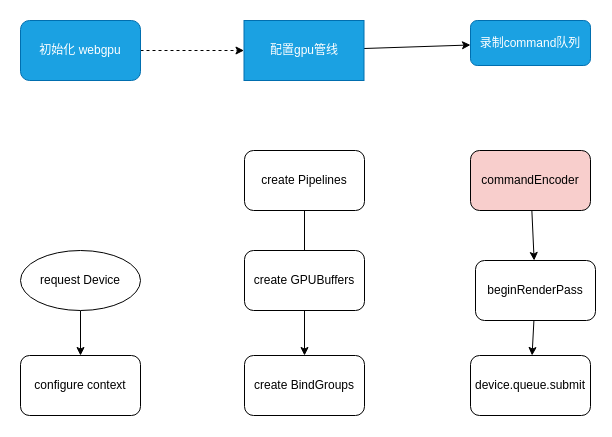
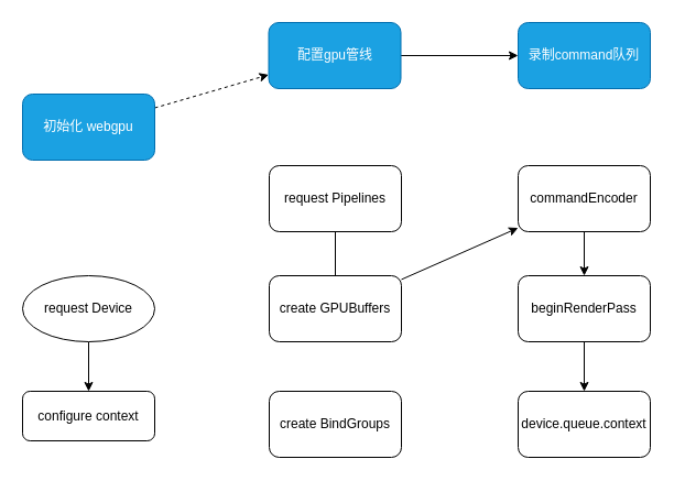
  <mxCell id="0" />
  <mxCell id="1" parent="0" />
  <mxCell id="2" value="" style="edgeStyle=none;html=1;dashed=1;" parent="1" source="3" target="5" edge="1"><mxGeometry relative="1" as="geometry" /></mxCell>
- <mxCell id="3" value="初始化 webgpu" style="rounded=1;whiteSpace=wrap;html=1;fillColor=#1ba1e2;fontColor=#ffffff;strokeColor=#006EAF;" parent="1" vertex="1"><mxGeometry x="20" y="20" width="120" height="60" as="geometry" /></mxCell>
+ <mxCell id="3" value="初始化 webgpu" style="rounded=1;whiteSpace=wrap;html=1;fillColor=#1ba1e2;fontColor=#ffffff;strokeColor=#006EAF;" parent="1" vertex="1"><mxGeometry x="20" y="85" width="120" height="60" as="geometry" /></mxCell>
  <mxCell id="4" value="" style="edgeStyle=none;html=1;" parent="1" source="5" target="6" edge="1"><mxGeometry relative="1" as="geometry" /></mxCell>
- <mxCell id="5" value="配置gpu管线" style="whiteSpace=wrap;html=1;fillColor=#1ba1e2;fontColor=#ffffff;strokeColor=#006EAF;rounded=0;" parent="1" vertex="1"><mxGeometry x="243.5" y="20" width="120" height="60" as="geometry" /></mxCell>
- <mxCell id="6" value="录制command队列" style="rounded=1;whiteSpace=wrap;html=1;fillColor=#1ba1e2;fontColor=#ffffff;strokeColor=#006EAF;" parent="1" vertex="1"><mxGeometry x="470" y="20" width="120" height="45" as="geometry" /></mxCell>
+ <mxCell id="5" value="配置gpu管线" style="rounded=1;whiteSpace=wrap;html=1;fillColor=#1ba1e2;fontColor=#ffffff;strokeColor=#006EAF;" parent="1" vertex="1"><mxGeometry x="243.5" y="20" width="120" height="60" as="geometry" /></mxCell>
+ <mxCell id="6" value="录制command队列" style="rounded=1;whiteSpace=wrap;html=1;fillColor=#1ba1e2;fontColor=#ffffff;strokeColor=#006EAF;" parent="1" vertex="1"><mxGeometry x="470" y="20" width="120" height="60" as="geometry" /></mxCell>
  <mxCell id="7" value="" style="edgeStyle=none;html=1;" parent="1" source="8" target="9" edge="1"><mxGeometry relative="1" as="geometry" /></mxCell>
  <mxCell id="8" value="request Device" style="ellipse;whiteSpace=wrap;html=1;" parent="1" vertex="1"><mxGeometry x="20" y="250" width="120" height="60" as="geometry" /></mxCell>
- <mxCell id="9" value="configure context" style="rounded=1;whiteSpace=wrap;html=1;" parent="1" vertex="1"><mxGeometry x="20" y="355" width="120" height="60" as="geometry" /></mxCell>
+ <mxCell id="9" value="configure context" style="rounded=1;whiteSpace=wrap;html=1;" parent="1" vertex="1"><mxGeometry x="20" y="355" width="120" height="45" as="geometry" /></mxCell>
  <mxCell id="10" value="" style="edgeStyle=none;html=1;endArrow=none;" parent="1" source="11" target="13" edge="1"><mxGeometry relative="1" as="geometry" /></mxCell>
- <mxCell id="11" value="create Pipelines" style="rounded=1;whiteSpace=wrap;html=1;" parent="1" vertex="1"><mxGeometry x="244" y="150" width="120" height="60" as="geometry" /></mxCell>
- <mxCell id="12" value="" style="edgeStyle=none;html=1;" parent="1" source="13" target="14" edge="1"><mxGeometry relative="1" as="geometry" /></mxCell>
+ <mxCell id="11" value="request Pipelines" style="rounded=1;whiteSpace=wrap;html=1;" parent="1" vertex="1"><mxGeometry x="244" y="150" width="120" height="60" as="geometry" /></mxCell>
+ <mxCell id="12" value="" style="edgeStyle=none;html=1;" parent="1" source="13" target="16" edge="1"><mxGeometry relative="1" as="geometry" /></mxCell>
  <mxCell id="13" value="create GPUBuffers" style="rounded=1;whiteSpace=wrap;html=1;" parent="1" vertex="1"><mxGeometry x="244" y="250" width="120" height="60" as="geometry" /></mxCell>
  <mxCell id="14" value="create BindGroups" style="rounded=1;whiteSpace=wrap;html=1;" parent="1" vertex="1"><mxGeometry x="244" y="355" width="120" height="60" as="geometry" /></mxCell>
  <mxCell id="15" value="" style="edgeStyle=none;html=1;" parent="1" source="16" target="18" edge="1"><mxGeometry relative="1" as="geometry" /></mxCell>
- <mxCell id="16" value="commandEncoder" style="rounded=1;whiteSpace=wrap;html=1;fillColor=#f8cecc;" parent="1" vertex="1"><mxGeometry x="470" y="150" width="120" height="60" as="geometry" /></mxCell>
+ <mxCell id="16" value="commandEncoder" style="rounded=1;whiteSpace=wrap;html=1;" parent="1" vertex="1"><mxGeometry x="470" y="150" width="120" height="60" as="geometry" /></mxCell>
  <mxCell id="17" value="" style="edgeStyle=none;html=1;" parent="1" source="18" target="19" edge="1"><mxGeometry relative="1" as="geometry" /></mxCell>
- <mxCell id="18" value="beginRenderPass" style="rounded=1;whiteSpace=wrap;html=1;" parent="1" vertex="1"><mxGeometry x="475" y="260" width="120" height="60" as="geometry" /></mxCell>
- <mxCell id="19" value="device.queue.submit" style="rounded=1;whiteSpace=wrap;html=1;" parent="1" vertex="1"><mxGeometry x="470" y="355" width="120" height="60" as="geometry" /></mxCell>
+ <mxCell id="18" value="beginRenderPass" style="rounded=1;whiteSpace=wrap;html=1;" parent="1" vertex="1"><mxGeometry x="470" y="250" width="120" height="60" as="geometry" /></mxCell>
+ <mxCell id="19" value="device.queue.context" style="rounded=1;whiteSpace=wrap;html=1;" parent="1" vertex="1"><mxGeometry x="470" y="355" width="120" height="60" as="geometry" /></mxCell>
